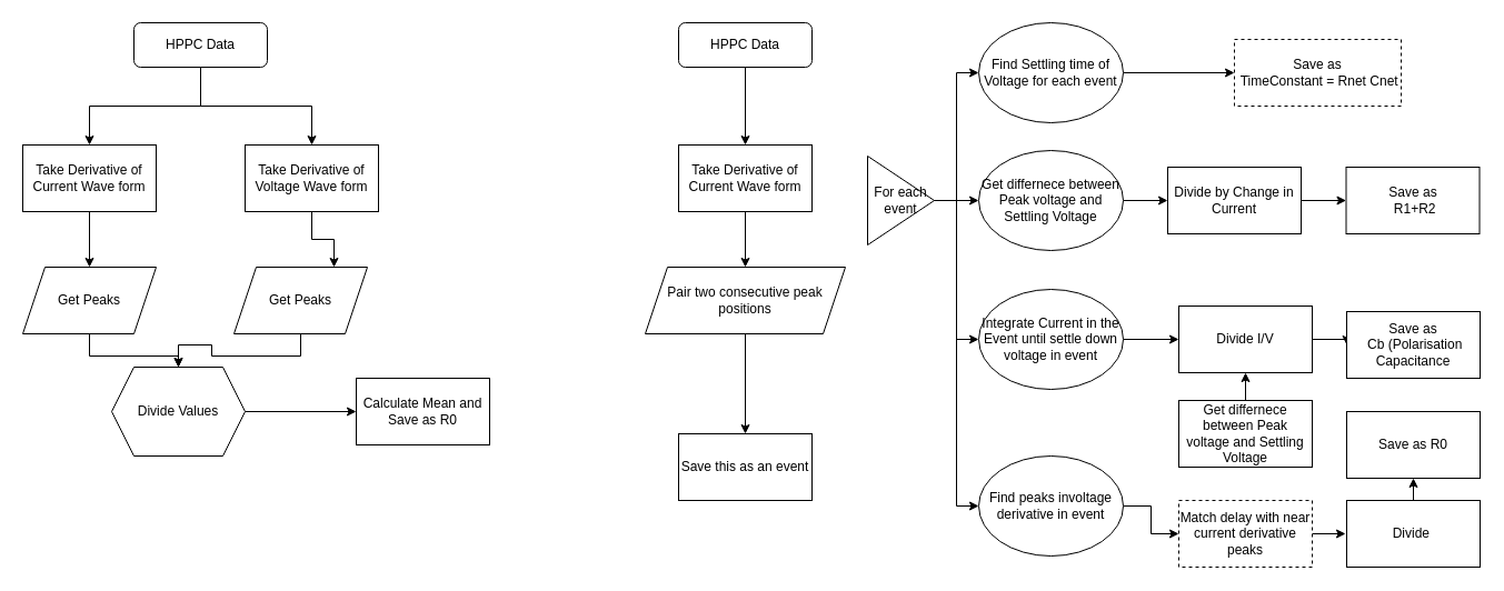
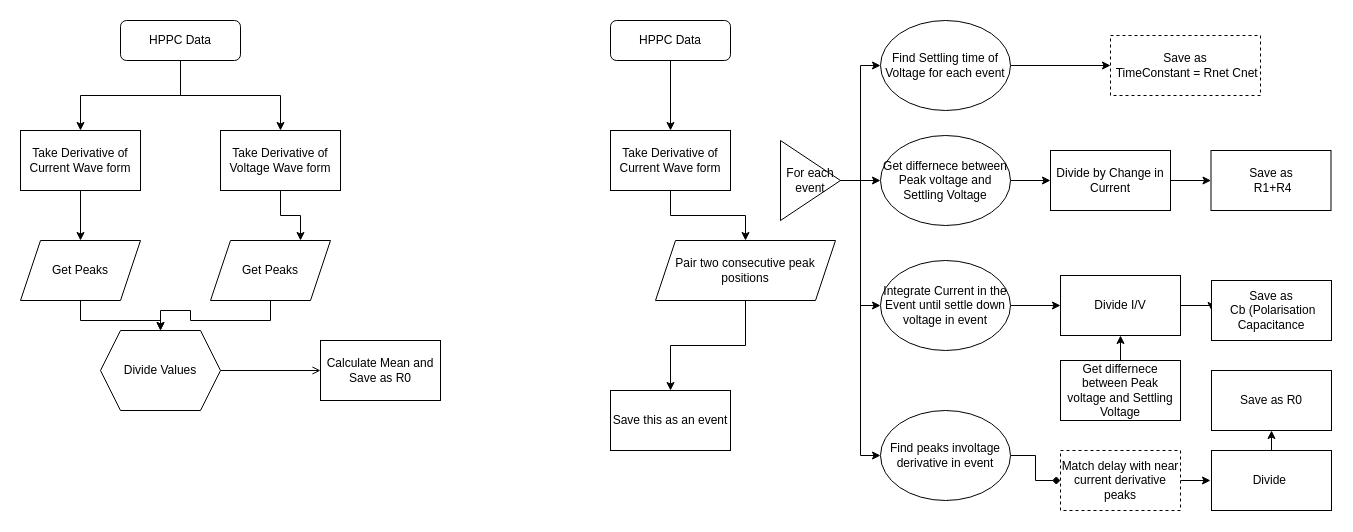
  <mxCell id="0" />
  <mxCell id="1" parent="0" />
  <mxCell id="2" style="edgeStyle=orthogonalEdgeStyle;rounded=0;orthogonalLoop=1;jettySize=auto;html=1;exitX=0.5;exitY=1;exitDx=0;exitDy=0;entryX=0.5;entryY=0;entryDx=0;entryDy=0;" edge="1" parent="1" source="4" target="6"><mxGeometry relative="1" as="geometry" /></mxCell>
  <mxCell id="3" style="edgeStyle=orthogonalEdgeStyle;rounded=0;orthogonalLoop=1;jettySize=auto;html=1;exitX=0.5;exitY=1;exitDx=0;exitDy=0;entryX=0.5;entryY=0;entryDx=0;entryDy=0;" edge="1" parent="1" source="4" target="8"><mxGeometry relative="1" as="geometry" /></mxCell>
  <mxCell id="4" value="HPPC Data" style="rounded=1;whiteSpace=wrap;html=1;fontSize=12;glass=0;strokeWidth=1;shadow=0;" parent="1" vertex="1"><mxGeometry x="120" y="20" width="120" height="40" as="geometry" /></mxCell>
  <mxCell id="5" style="edgeStyle=orthogonalEdgeStyle;rounded=0;orthogonalLoop=1;jettySize=auto;html=1;exitX=0.5;exitY=1;exitDx=0;exitDy=0;entryX=0.5;entryY=0;entryDx=0;entryDy=0;" edge="1" parent="1" source="6" target="10"><mxGeometry relative="1" as="geometry" /></mxCell>
  <mxCell id="6" value="Take Derivative of Current Wave form" style="rounded=0;whiteSpace=wrap;html=1;" vertex="1" parent="1"><mxGeometry x="20" y="130" width="120" height="60" as="geometry" /></mxCell>
  <mxCell id="7" style="edgeStyle=orthogonalEdgeStyle;rounded=0;orthogonalLoop=1;jettySize=auto;html=1;exitX=0.5;exitY=1;exitDx=0;exitDy=0;entryX=0.75;entryY=0;entryDx=0;entryDy=0;" edge="1" parent="1" source="8" target="12"><mxGeometry relative="1" as="geometry" /></mxCell>
  <mxCell id="8" value="Take Derivative of Voltage Wave form" style="rounded=0;whiteSpace=wrap;html=1;" vertex="1" parent="1"><mxGeometry x="220" y="130" width="120" height="60" as="geometry" /></mxCell>
  <mxCell id="9" style="edgeStyle=orthogonalEdgeStyle;rounded=0;orthogonalLoop=1;jettySize=auto;html=1;exitX=0.5;exitY=1;exitDx=0;exitDy=0;entryX=0.5;entryY=0;entryDx=0;entryDy=0;" edge="1" parent="1" source="10" target="14"><mxGeometry relative="1" as="geometry" /></mxCell>
  <mxCell id="10" value="Get Peaks" style="shape=parallelogram;perimeter=parallelogramPerimeter;whiteSpace=wrap;html=1;fixedSize=1;" vertex="1" parent="1"><mxGeometry x="20" y="240" width="120" height="60" as="geometry" /></mxCell>
  <mxCell id="11" style="edgeStyle=orthogonalEdgeStyle;rounded=0;orthogonalLoop=1;jettySize=auto;html=1;exitX=0.5;exitY=1;exitDx=0;exitDy=0;entryX=0.5;entryY=0;entryDx=0;entryDy=0;" edge="1" parent="1" source="12" target="14"><mxGeometry relative="1" as="geometry" /></mxCell>
  <mxCell id="12" value="Get Peaks" style="shape=parallelogram;perimeter=parallelogramPerimeter;whiteSpace=wrap;html=1;fixedSize=1;" vertex="1" parent="1"><mxGeometry x="210" y="240" width="120" height="60" as="geometry" /></mxCell>
- <mxCell id="13" style="edgeStyle=orthogonalEdgeStyle;rounded=0;orthogonalLoop=1;jettySize=auto;html=1;exitX=1;exitY=0.5;exitDx=0;exitDy=0;entryX=0;entryY=0.5;entryDx=0;entryDy=0;" edge="1" parent="1" source="14" target="15"><mxGeometry relative="1" as="geometry" /></mxCell>
+ <mxCell id="13" style="edgeStyle=orthogonalEdgeStyle;rounded=0;orthogonalLoop=1;jettySize=auto;html=1;exitX=1;exitY=0.5;exitDx=0;exitDy=0;entryX=0;entryY=0.5;entryDx=0;entryDy=0;endArrow=open;" edge="1" parent="1" source="14" target="15"><mxGeometry relative="1" as="geometry" /></mxCell>
  <mxCell id="14" value="Divide Values" style="shape=hexagon;perimeter=hexagonPerimeter2;whiteSpace=wrap;html=1;fixedSize=1;" vertex="1" parent="1"><mxGeometry x="100" y="330" width="120" height="80" as="geometry" /></mxCell>
  <mxCell id="15" value="Calculate Mean and Save as R0" style="rounded=0;whiteSpace=wrap;html=1;" vertex="1" parent="1"><mxGeometry x="320" y="340" width="120" height="60" as="geometry" /></mxCell>
  <mxCell id="16" style="edgeStyle=orthogonalEdgeStyle;rounded=0;orthogonalLoop=1;jettySize=auto;html=1;exitX=0.5;exitY=1;exitDx=0;exitDy=0;entryX=0.5;entryY=0;entryDx=0;entryDy=0;" edge="1" parent="1" source="17" target="19"><mxGeometry relative="1" as="geometry" /></mxCell>
  <mxCell id="17" value="HPPC Data" style="rounded=1;whiteSpace=wrap;html=1;fontSize=12;glass=0;strokeWidth=1;shadow=0;" vertex="1" parent="1"><mxGeometry x="610" y="20" width="120" height="40" as="geometry" /></mxCell>
  <mxCell id="18" style="edgeStyle=orthogonalEdgeStyle;rounded=0;orthogonalLoop=1;jettySize=auto;html=1;exitX=0.5;exitY=1;exitDx=0;exitDy=0;entryX=0.5;entryY=0;entryDx=0;entryDy=0;" edge="1" parent="1" source="19" target="21"><mxGeometry relative="1" as="geometry" /></mxCell>
  <mxCell id="19" value="Take Derivative of Current Wave form" style="rounded=0;whiteSpace=wrap;html=1;" vertex="1" parent="1"><mxGeometry x="610" y="130" width="120" height="60" as="geometry" /></mxCell>
  <mxCell id="20" style="edgeStyle=orthogonalEdgeStyle;rounded=0;orthogonalLoop=1;jettySize=auto;html=1;exitX=0.5;exitY=1;exitDx=0;exitDy=0;entryX=0.5;entryY=0;entryDx=0;entryDy=0;" edge="1" parent="1" source="21" target="22"><mxGeometry relative="1" as="geometry" /></mxCell>
- <mxCell id="21" value="Pair two consecutive peak positions" style="shape=parallelogram;perimeter=parallelogramPerimeter;whiteSpace=wrap;html=1;fixedSize=1;" vertex="1" parent="1"><mxGeometry x="580" y="240" width="180" height="60" as="geometry" /></mxCell>
+ <mxCell id="21" value="Pair two consecutive peak positions" style="shape=parallelogram;perimeter=parallelogramPerimeter;whiteSpace=wrap;html=1;fixedSize=1;" vertex="1" parent="1"><mxGeometry x="655" y="240" width="180" height="60" as="geometry" /></mxCell>
  <mxCell id="22" value="Save this as an event" style="rounded=0;whiteSpace=wrap;html=1;" vertex="1" parent="1"><mxGeometry x="610" y="390" width="120" height="60" as="geometry" /></mxCell>
  <mxCell id="23" style="edgeStyle=orthogonalEdgeStyle;rounded=0;orthogonalLoop=1;jettySize=auto;html=1;exitX=1;exitY=0.5;exitDx=0;exitDy=0;entryX=0;entryY=0.5;entryDx=0;entryDy=0;" edge="1" parent="1" source="24" target="25"><mxGeometry relative="1" as="geometry" /></mxCell>
  <mxCell id="24" value="Find Settling time of Voltage for each event" style="ellipse;whiteSpace=wrap;html=1;" vertex="1" parent="1"><mxGeometry x="880" y="20" width="130" height="90" as="geometry" /></mxCell>
  <mxCell id="25" value="Save as&lt;div&gt;&amp;nbsp;TimeConstant = Rnet Cnet&lt;/div&gt;" style="rounded=0;whiteSpace=wrap;html=1;dashed=1;" vertex="1" parent="1"><mxGeometry x="1110" y="35" width="150" height="60" as="geometry" /></mxCell>
  <mxCell id="26" style="edgeStyle=orthogonalEdgeStyle;rounded=0;orthogonalLoop=1;jettySize=auto;html=1;exitX=1;exitY=0.5;exitDx=0;exitDy=0;entryX=0;entryY=0.5;entryDx=0;entryDy=0;" edge="1" parent="1" source="27" target="36"><mxGeometry relative="1" as="geometry" /></mxCell>
  <mxCell id="27" value="Get differnece between Peak voltage and Settling Voltage" style="ellipse;whiteSpace=wrap;html=1;" vertex="1" parent="1"><mxGeometry x="880" y="135" width="130" height="90" as="geometry" /></mxCell>
  <mxCell id="28" style="edgeStyle=orthogonalEdgeStyle;rounded=0;orthogonalLoop=1;jettySize=auto;html=1;exitX=1;exitY=0.5;exitDx=0;exitDy=0;entryX=0;entryY=0.5;entryDx=0;entryDy=0;" edge="1" parent="1" source="32" target="24"><mxGeometry relative="1" as="geometry" /></mxCell>
  <mxCell id="29" style="edgeStyle=orthogonalEdgeStyle;rounded=0;orthogonalLoop=1;jettySize=auto;html=1;exitX=1;exitY=0.5;exitDx=0;exitDy=0;entryX=0;entryY=0.5;entryDx=0;entryDy=0;" edge="1" parent="1" source="32" target="27"><mxGeometry relative="1" as="geometry" /></mxCell>
  <mxCell id="30" style="edgeStyle=orthogonalEdgeStyle;rounded=0;orthogonalLoop=1;jettySize=auto;html=1;exitX=1;exitY=0.5;exitDx=0;exitDy=0;entryX=0;entryY=0.5;entryDx=0;entryDy=0;" edge="1" parent="1" source="32" target="34"><mxGeometry relative="1" as="geometry" /></mxCell>
  <mxCell id="31" style="edgeStyle=orthogonalEdgeStyle;rounded=0;orthogonalLoop=1;jettySize=auto;html=1;exitX=1;exitY=0.5;exitDx=0;exitDy=0;entryX=0;entryY=0.5;entryDx=0;entryDy=0;" edge="1" parent="1" source="32" target="44"><mxGeometry relative="1" as="geometry" /></mxCell>
  <mxCell id="32" value="For each event" style="triangle;whiteSpace=wrap;html=1;" vertex="1" parent="1"><mxGeometry x="780" y="140" width="60" height="80" as="geometry" /></mxCell>
  <mxCell id="33" style="edgeStyle=orthogonalEdgeStyle;rounded=0;orthogonalLoop=1;jettySize=auto;html=1;exitX=1;exitY=0.5;exitDx=0;exitDy=0;entryX=0;entryY=0.5;entryDx=0;entryDy=0;" edge="1" parent="1" source="34" target="41"><mxGeometry relative="1" as="geometry" /></mxCell>
  <mxCell id="34" value="&lt;div&gt;&lt;span style=&quot;background-color: initial;&quot;&gt;Integrate Current in the Event until settle down voltage in event&lt;/span&gt;&lt;/div&gt;" style="ellipse;whiteSpace=wrap;html=1;" vertex="1" parent="1"><mxGeometry x="880" y="260" width="130" height="90" as="geometry" /></mxCell>
  <mxCell id="35" style="edgeStyle=orthogonalEdgeStyle;rounded=0;orthogonalLoop=1;jettySize=auto;html=1;exitX=1;exitY=0.5;exitDx=0;exitDy=0;entryX=0;entryY=0.5;entryDx=0;entryDy=0;" edge="1" parent="1" source="36" target="37"><mxGeometry relative="1" as="geometry" /></mxCell>
  <mxCell id="36" value="Divide by Change in Current" style="rounded=0;whiteSpace=wrap;html=1;" vertex="1" parent="1"><mxGeometry x="1050" y="150" width="120" height="60" as="geometry" /></mxCell>
- <mxCell id="37" value="Save as&lt;div&gt;&amp;nbsp;R1+R2&lt;/div&gt;" style="rounded=0;whiteSpace=wrap;html=1;" vertex="1" parent="1"><mxGeometry x="1210.5" y="150" width="120" height="60" as="geometry" /></mxCell>
+ <mxCell id="37" value="Save as&lt;div&gt;&amp;nbsp;R1+R4&lt;/div&gt;" style="rounded=0;whiteSpace=wrap;html=1;" vertex="1" parent="1"><mxGeometry x="1210.5" y="150" width="120" height="60" as="geometry" /></mxCell>
  <mxCell id="38" style="edgeStyle=orthogonalEdgeStyle;rounded=0;orthogonalLoop=1;jettySize=auto;html=1;exitX=0.5;exitY=0;exitDx=0;exitDy=0;entryX=0.5;entryY=1;entryDx=0;entryDy=0;" edge="1" parent="1" source="39" target="41"><mxGeometry relative="1" as="geometry" /></mxCell>
  <mxCell id="39" value="Get differnece between Peak voltage and Settling Voltage" style="rounded=0;whiteSpace=wrap;html=1;" vertex="1" parent="1"><mxGeometry x="1060" y="360" width="120" height="60" as="geometry" /></mxCell>
  <mxCell id="40" style="edgeStyle=orthogonalEdgeStyle;rounded=0;orthogonalLoop=1;jettySize=auto;html=1;exitX=1;exitY=0.5;exitDx=0;exitDy=0;entryX=0;entryY=0.5;entryDx=0;entryDy=0;" edge="1" parent="1" source="41" target="42"><mxGeometry relative="1" as="geometry" /></mxCell>
  <mxCell id="41" value="Divide I/V" style="rounded=0;whiteSpace=wrap;html=1;" vertex="1" parent="1"><mxGeometry x="1060" y="275" width="120" height="60" as="geometry" /></mxCell>
  <mxCell id="42" value="Save as&lt;div&gt;&amp;nbsp;Cb (Polarisation Capacitance&lt;/div&gt;" style="rounded=0;whiteSpace=wrap;html=1;" vertex="1" parent="1"><mxGeometry x="1211" y="280" width="120" height="60" as="geometry" /></mxCell>
- <mxCell id="43" style="edgeStyle=orthogonalEdgeStyle;rounded=0;orthogonalLoop=1;jettySize=auto;html=1;exitX=1;exitY=0.5;exitDx=0;exitDy=0;entryX=0;entryY=0.5;entryDx=0;entryDy=0;" edge="1" parent="1" source="44" target="46"><mxGeometry relative="1" as="geometry" /></mxCell>
+ <mxCell id="43" style="edgeStyle=orthogonalEdgeStyle;rounded=0;orthogonalLoop=1;jettySize=auto;html=1;exitX=1;exitY=0.5;exitDx=0;exitDy=0;entryX=0;entryY=0.5;entryDx=0;entryDy=0;endArrow=diamond;" edge="1" parent="1" source="44" target="46"><mxGeometry relative="1" as="geometry" /></mxCell>
  <mxCell id="44" value="Find peaks involtage derivative in event" style="ellipse;whiteSpace=wrap;html=1;" vertex="1" parent="1"><mxGeometry x="880" y="410" width="130" height="90" as="geometry" /></mxCell>
  <mxCell id="45" style="edgeStyle=orthogonalEdgeStyle;rounded=0;orthogonalLoop=1;jettySize=auto;html=1;exitX=1;exitY=0.5;exitDx=0;exitDy=0;" edge="1" parent="1" source="46"><mxGeometry relative="1" as="geometry"><mxPoint x="1210" y="480" as="targetPoint" /></mxGeometry></mxCell>
  <mxCell id="46" value="Match delay with near current derivative peaks" style="rounded=0;whiteSpace=wrap;html=1;dashed=1;" vertex="1" parent="1"><mxGeometry x="1060" y="450" width="120" height="60" as="geometry" /></mxCell>
  <mxCell id="47" style="edgeStyle=orthogonalEdgeStyle;rounded=0;orthogonalLoop=1;jettySize=auto;html=1;exitX=0.5;exitY=0;exitDx=0;exitDy=0;entryX=0.5;entryY=1;entryDx=0;entryDy=0;" edge="1" parent="1" source="48" target="49"><mxGeometry relative="1" as="geometry" /></mxCell>
  <mxCell id="48" value="Divide&amp;nbsp;" style="rounded=0;whiteSpace=wrap;html=1;" vertex="1" parent="1"><mxGeometry x="1211" y="450" width="120" height="60" as="geometry" /></mxCell>
  <mxCell id="49" value="Save as R0" style="rounded=0;whiteSpace=wrap;html=1;" vertex="1" parent="1"><mxGeometry x="1211" y="370" width="120" height="60" as="geometry" /></mxCell>
